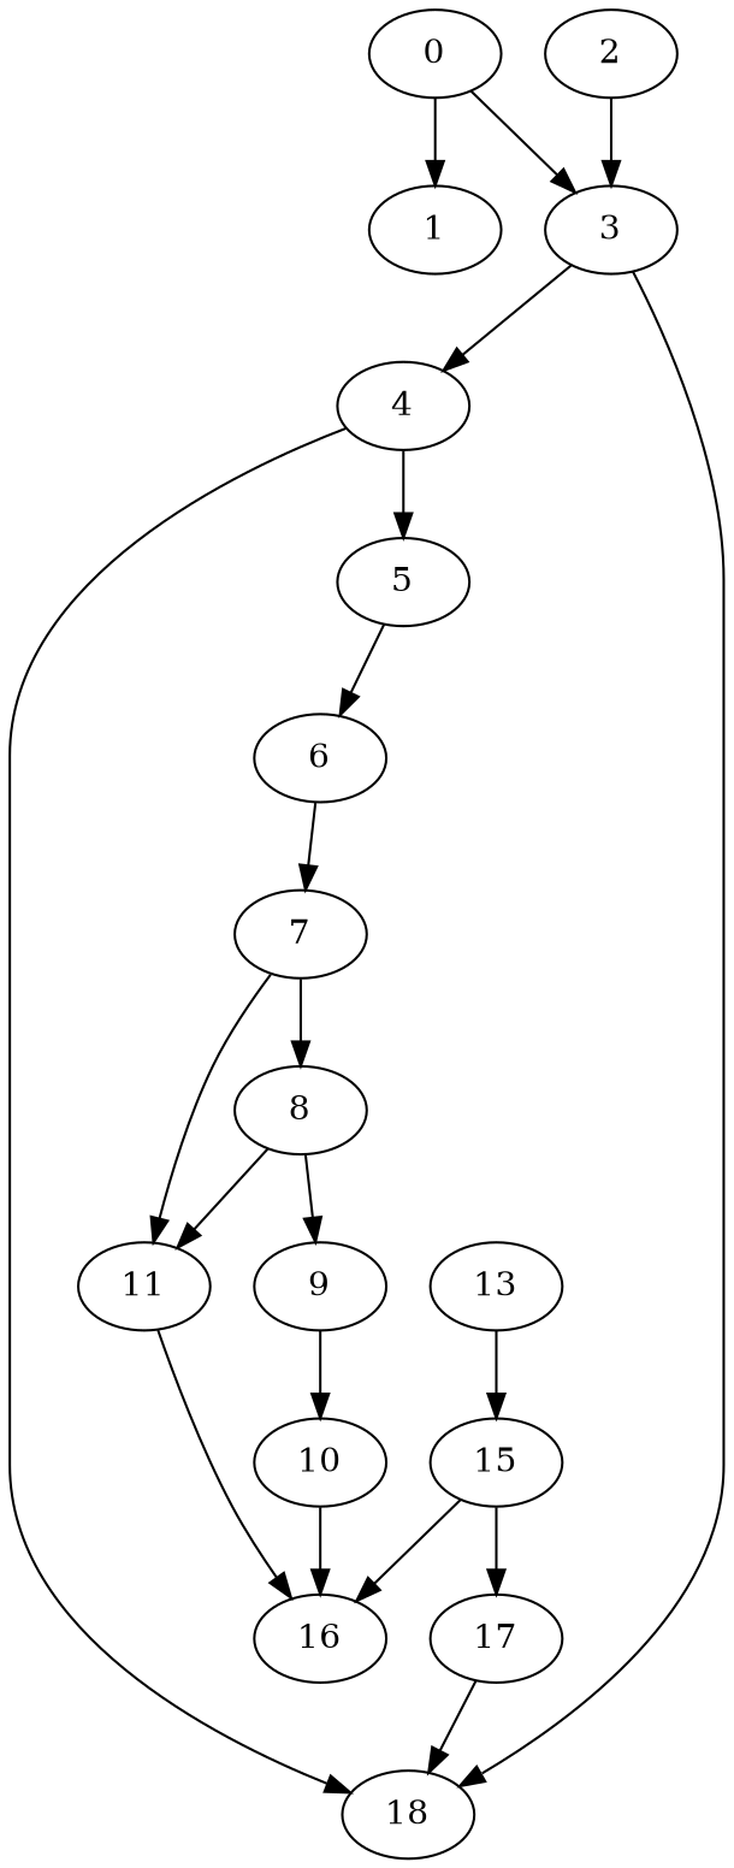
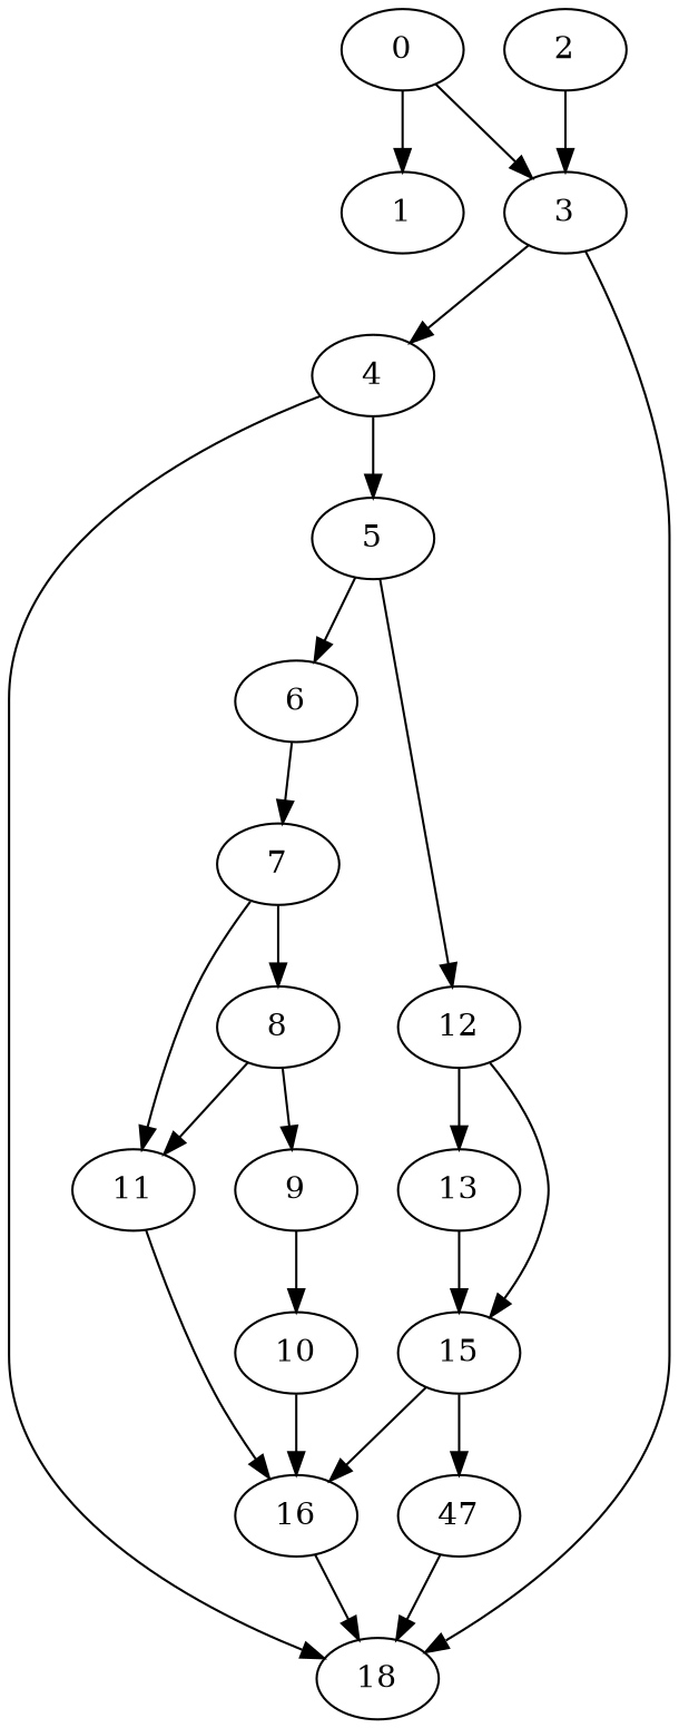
  digraph {
    0
    1
    3
    4
    18
    2
    5
    6
+   12
    7
    13
    15
    8
    11
    9
    16
    10
-   17
+   17 [label=47]
    0 -> 1
    0 -> 3
    3 -> 4
    3 -> 18
    4 -> 18
    4 -> 5
    2 -> 3
    5 -> 6
+   5 -> 12
    6 -> 7
+   12 -> 13
+   12 -> 15
    7 -> 8
    7 -> 11
    13 -> 15
    15 -> 16
    15 -> 17
    8 -> 11
    8 -> 9
    11 -> 16
    9 -> 10
+   16 -> 18
    10 -> 16
    17 -> 18
  }
